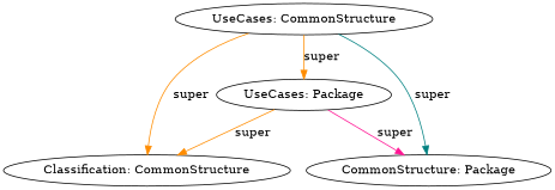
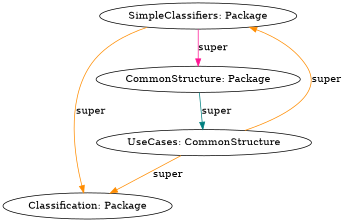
  digraph {
    node [fillcolor=white style=solid]
    edge [color=darkorange style=solid]
-   n1 [label="Classification: CommonStructure"]
+   n1 [label="Classification: Package"]
    n2 [label="CommonStructure: Package"]
-   n3 [label="UseCases: Package"]
+   n3 [label="SimpleClassifiers: Package"]
    n4 [label="UseCases: CommonStructure"]
    subgraph sub_1 {
      shape=box
      style=filled
    }
    n3 -> n1 [label=super]
    n3 -> n2 [color=deeppink label=super]
    n4 -> n1 [label=super]
-   n4 -> n2 [color=teal label=super]
+   n2 -> n4 [color=teal label=super]
    n4 -> n3 [label=super]
  }
